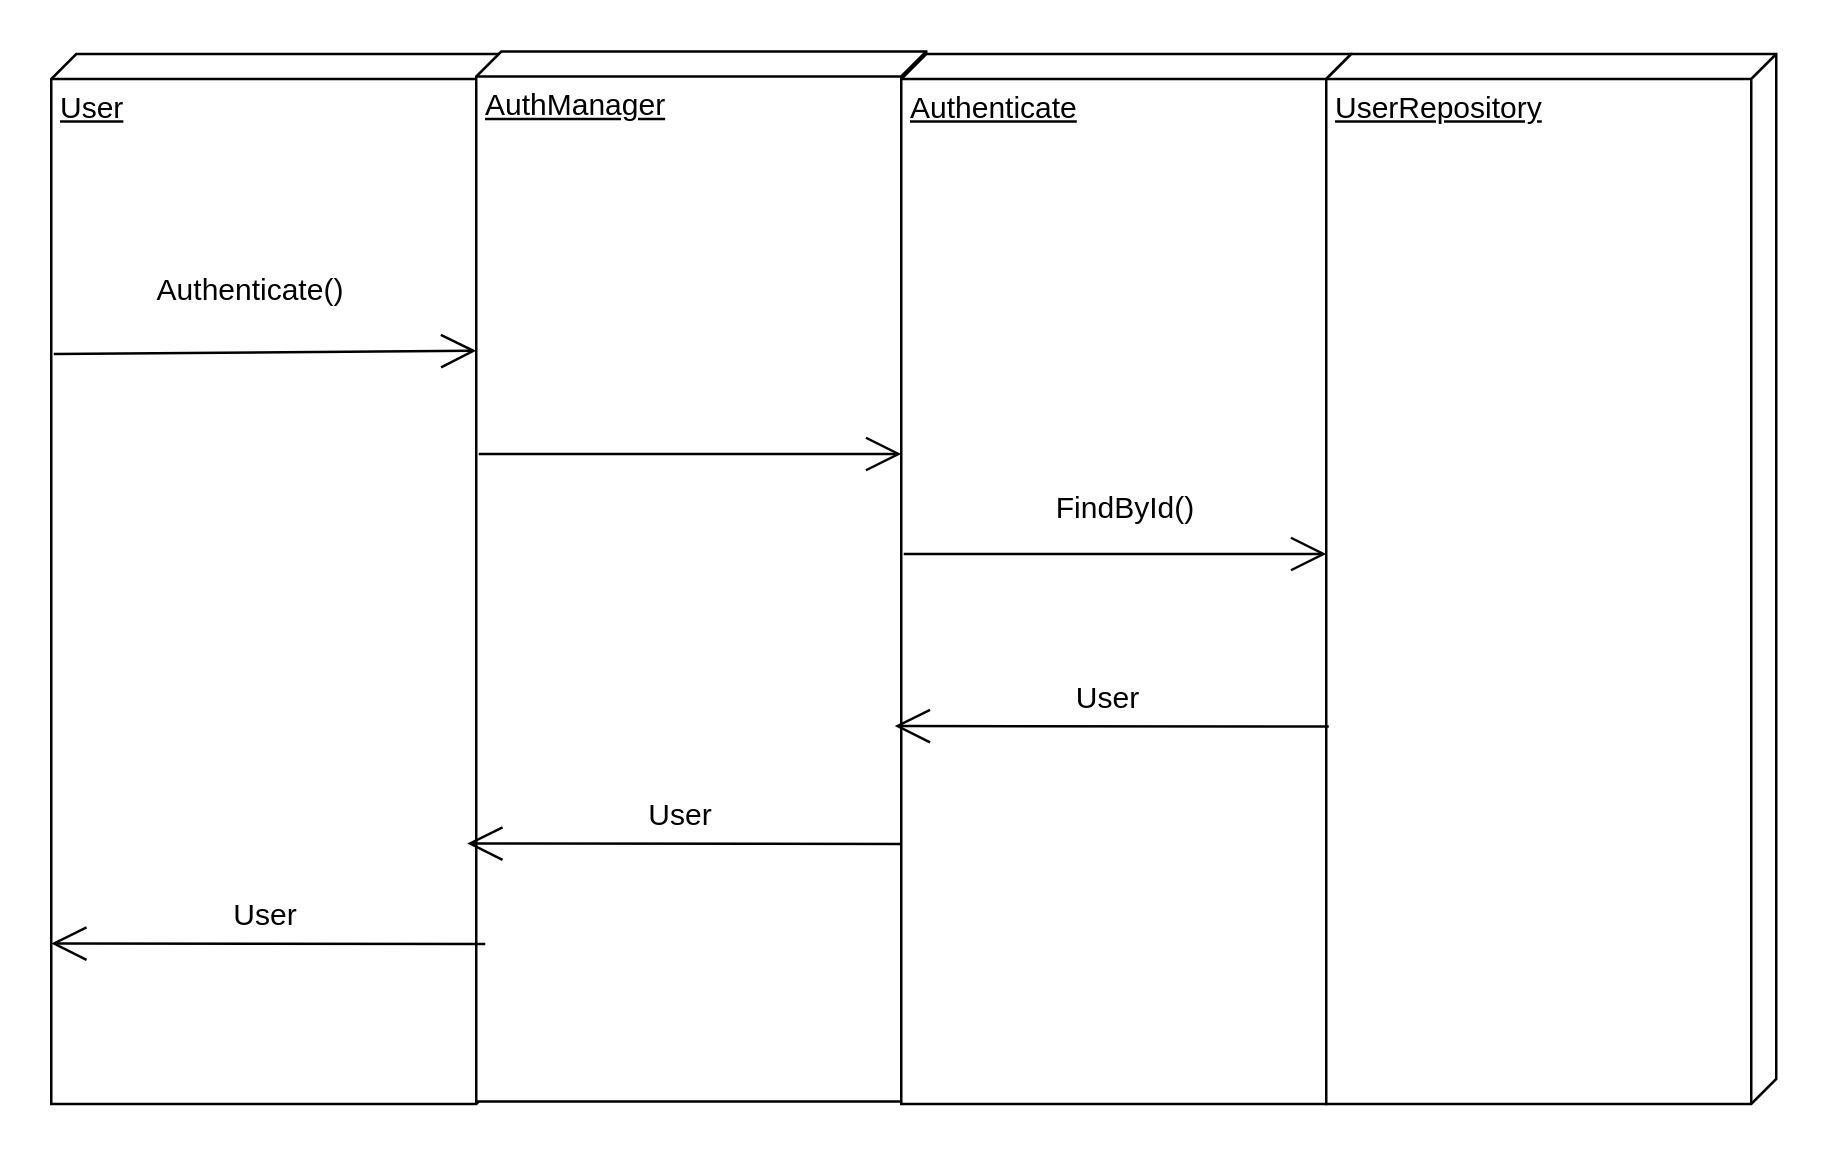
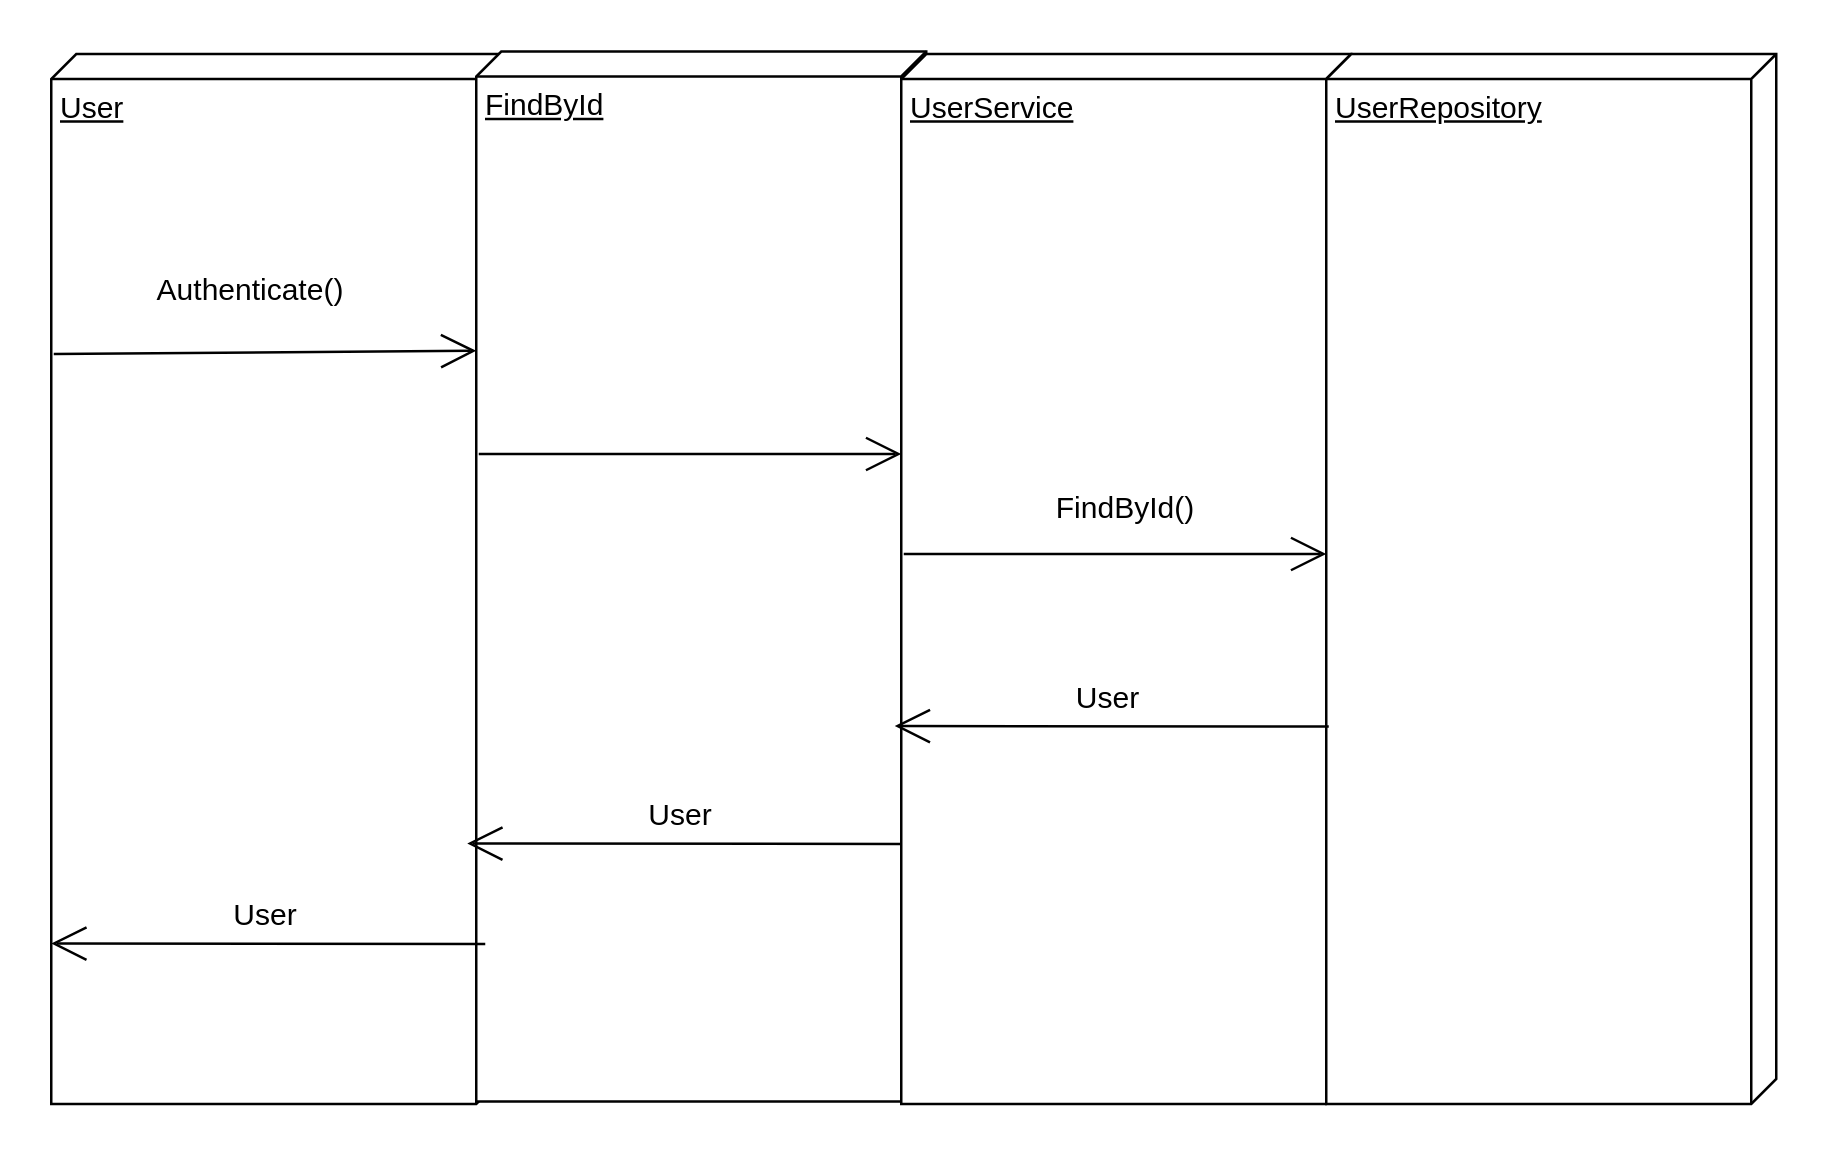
  <mxCell id="0" />
  <mxCell id="1" parent="0" />
  <mxCell id="2" value="User" style="verticalAlign=top;align=left;spacingTop=8;spacingLeft=2;spacingRight=12;shape=cube;size=10;direction=south;fontStyle=4;html=1;whiteSpace=wrap;" vertex="1" parent="1"><mxGeometry x="20" y="21" width="180" height="420" as="geometry" /></mxCell>
- <mxCell id="3" value="AuthManager" style="verticalAlign=top;align=left;spacingTop=8;spacingLeft=2;spacingRight=12;shape=cube;size=10;direction=south;fontStyle=4;html=1;whiteSpace=wrap;" vertex="1" parent="1"><mxGeometry x="190" y="20" width="180" height="420" as="geometry" /></mxCell>
- <mxCell id="4" value="Authenticate" style="verticalAlign=top;align=left;spacingTop=8;spacingLeft=2;spacingRight=12;shape=cube;size=10;direction=south;fontStyle=4;html=1;whiteSpace=wrap;" vertex="1" parent="1"><mxGeometry x="360" y="21" width="180" height="420" as="geometry" /></mxCell>
+ <mxCell id="3" value="FindById" style="verticalAlign=top;align=left;spacingTop=8;spacingLeft=2;spacingRight=12;shape=cube;size=10;direction=south;fontStyle=4;html=1;whiteSpace=wrap;" vertex="1" parent="1"><mxGeometry x="190" y="20" width="180" height="420" as="geometry" /></mxCell>
+ <mxCell id="4" value="UserService" style="verticalAlign=top;align=left;spacingTop=8;spacingLeft=2;spacingRight=12;shape=cube;size=10;direction=south;fontStyle=4;html=1;whiteSpace=wrap;" vertex="1" parent="1"><mxGeometry x="360" y="21" width="180" height="420" as="geometry" /></mxCell>
  <mxCell id="5" value="UserRepository" style="verticalAlign=top;align=left;spacingTop=8;spacingLeft=2;spacingRight=12;shape=cube;size=10;direction=south;fontStyle=4;html=1;whiteSpace=wrap;" vertex="1" parent="1"><mxGeometry x="530" y="21" width="180" height="420" as="geometry" /></mxCell>
  <mxCell id="6" value="" style="endArrow=open;endFill=1;endSize=12;html=1;rounded=0;entryX=0.285;entryY=1;entryDx=0;entryDy=0;entryPerimeter=0;" edge="1" parent="1" target="3"><mxGeometry width="160" relative="1" as="geometry"><mxPoint x="21" y="141" as="sourcePoint" /><mxPoint x="181" y="141" as="targetPoint" /></mxGeometry></mxCell>
  <mxCell id="7" value="Authenticate()" style="text;html=1;align=center;verticalAlign=middle;whiteSpace=wrap;rounded=0;" vertex="1" parent="1"><mxGeometry x="50" y="101" width="100" height="30" as="geometry" /></mxCell>
  <mxCell id="8" value="" style="endArrow=open;endFill=1;endSize=12;html=1;rounded=0;entryX=0.285;entryY=1;entryDx=0;entryDy=0;entryPerimeter=0;" edge="1" parent="1"><mxGeometry width="160" relative="1" as="geometry"><mxPoint x="191" y="181" as="sourcePoint" /><mxPoint x="360" y="181" as="targetPoint" /></mxGeometry></mxCell>
  <mxCell id="9" value="" style="endArrow=open;endFill=1;endSize=12;html=1;rounded=0;entryX=0.285;entryY=1;entryDx=0;entryDy=0;entryPerimeter=0;" edge="1" parent="1"><mxGeometry width="160" relative="1" as="geometry"><mxPoint x="361" y="221" as="sourcePoint" /><mxPoint x="530" y="221" as="targetPoint" /></mxGeometry></mxCell>
  <mxCell id="10" value="FindById()" style="text;html=1;align=center;verticalAlign=middle;whiteSpace=wrap;rounded=0;" vertex="1" parent="1"><mxGeometry x="420" y="188" width="60" height="30" as="geometry" /></mxCell>
  <mxCell id="11" value="" style="endArrow=open;endFill=1;endSize=12;html=1;rounded=0;entryX=0.64;entryY=1.02;entryDx=0;entryDy=0;entryPerimeter=0;" edge="1" parent="1"><mxGeometry width="160" relative="1" as="geometry"><mxPoint x="531" y="290" as="sourcePoint" /><mxPoint x="357.4" y="289.8" as="targetPoint" /></mxGeometry></mxCell>
  <mxCell id="12" value="User" style="text;html=1;align=center;verticalAlign=middle;whiteSpace=wrap;rounded=0;" vertex="1" parent="1"><mxGeometry x="413" y="264" width="60" height="30" as="geometry" /></mxCell>
  <mxCell id="13" value="" style="endArrow=open;endFill=1;endSize=12;html=1;rounded=0;entryX=0.64;entryY=1.02;entryDx=0;entryDy=0;entryPerimeter=0;" edge="1" parent="1"><mxGeometry width="160" relative="1" as="geometry"><mxPoint x="360" y="337" as="sourcePoint" /><mxPoint x="186.4" y="336.8" as="targetPoint" /></mxGeometry></mxCell>
  <mxCell id="14" value="User" style="text;html=1;align=center;verticalAlign=middle;whiteSpace=wrap;rounded=0;" vertex="1" parent="1"><mxGeometry x="242" y="311" width="60" height="30" as="geometry" /></mxCell>
  <mxCell id="15" value="" style="endArrow=open;endFill=1;endSize=12;html=1;rounded=0;entryX=0.64;entryY=1.02;entryDx=0;entryDy=0;entryPerimeter=0;" edge="1" parent="1"><mxGeometry width="160" relative="1" as="geometry"><mxPoint x="193.6" y="377" as="sourcePoint" /><mxPoint x="20" y="376.8" as="targetPoint" /></mxGeometry></mxCell>
  <mxCell id="16" value="User" style="text;html=1;align=center;verticalAlign=middle;whiteSpace=wrap;rounded=0;" vertex="1" parent="1"><mxGeometry x="75.6" y="351" width="60" height="30" as="geometry" /></mxCell>
